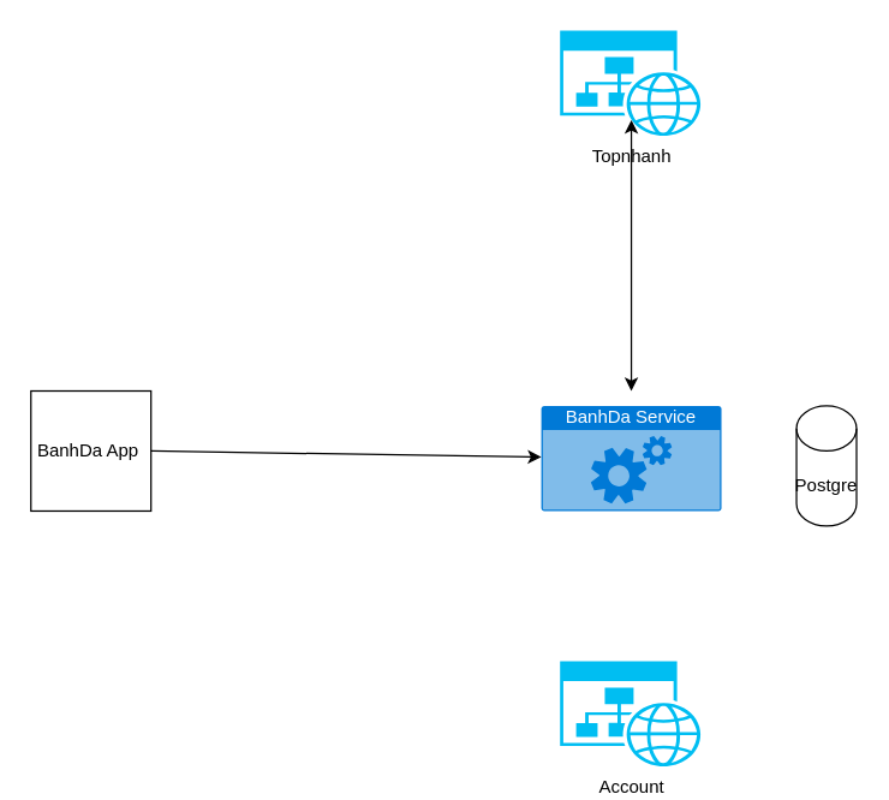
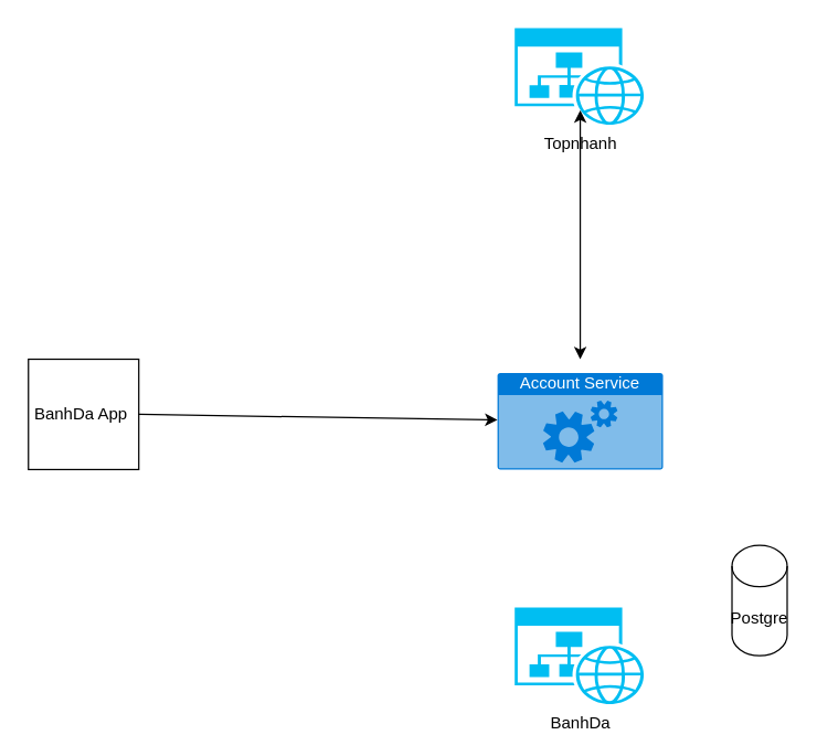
  <mxCell id="0" />
  <mxCell id="1" parent="0" />
- <mxCell id="2" value="Postgre" style="shape=cylinder3;whiteSpace=wrap;html=1;boundedLbl=1;backgroundOutline=1;size=15;" vertex="1" parent="1"><mxGeometry x="530" y="270" width="40" height="80" as="geometry" /></mxCell>
+ <mxCell id="2" value="Postgre" style="shape=cylinder3;whiteSpace=wrap;html=1;boundedLbl=1;backgroundOutline=1;size=15;" vertex="1" parent="1"><mxGeometry x="530" y="395" width="40" height="80" as="geometry" /></mxCell>
  <mxCell id="3" value="BanhDa App&lt;span style=&quot;white-space: pre;&quot;&gt; &lt;/span&gt;" style="whiteSpace=wrap;html=1;aspect=fixed;" vertex="1" parent="1"><mxGeometry x="20" y="260" width="80" height="80" as="geometry" /></mxCell>
- <mxCell id="4" value="BanhDa Service" style="html=1;whiteSpace=wrap;strokeColor=none;fillColor=#0079D6;labelPosition=center;verticalLabelPosition=middle;verticalAlign=top;align=center;fontSize=12;outlineConnect=0;spacingTop=-6;fontColor=#FFFFFF;sketch=0;shape=mxgraph.sitemap.services;" vertex="1" parent="1"><mxGeometry x="360" y="270" width="120" height="70" as="geometry" /></mxCell>
+ <mxCell id="4" value="Account Service" style="html=1;whiteSpace=wrap;strokeColor=none;fillColor=#0079D6;labelPosition=center;verticalLabelPosition=middle;verticalAlign=top;align=center;fontSize=12;outlineConnect=0;spacingTop=-6;fontColor=#FFFFFF;sketch=0;shape=mxgraph.sitemap.services;" vertex="1" parent="1"><mxGeometry x="360" y="270" width="120" height="70" as="geometry" /></mxCell>
  <mxCell id="5" value="" style="endArrow=classic;html=1;rounded=0;exitX=1;exitY=0.5;exitDx=0;exitDy=0;" edge="1" parent="1" source="3" target="4"><mxGeometry width="50" height="50" relative="1" as="geometry"><mxPoint x="270" y="470" as="sourcePoint" /><mxPoint x="320" y="420" as="targetPoint" /></mxGeometry></mxCell>
- <mxCell id="6" value="Account" style="verticalLabelPosition=bottom;html=1;verticalAlign=top;align=center;strokeColor=none;fillColor=#00BEF2;shape=mxgraph.azure.website_generic;pointerEvents=1;" vertex="1" parent="1"><mxGeometry x="372.5" y="440" width="95" height="70" as="geometry" /></mxCell>
+ <mxCell id="6" value="BanhDa" style="verticalLabelPosition=bottom;html=1;verticalAlign=top;align=center;strokeColor=none;fillColor=#00BEF2;shape=mxgraph.azure.website_generic;pointerEvents=1;" vertex="1" parent="1"><mxGeometry x="372.5" y="440" width="95" height="70" as="geometry" /></mxCell>
  <mxCell id="7" value="Topnhanh" style="verticalLabelPosition=bottom;html=1;verticalAlign=top;align=center;strokeColor=none;fillColor=#00BEF2;shape=mxgraph.azure.website_generic;pointerEvents=1;" vertex="1" parent="1"><mxGeometry x="372.5" y="20" width="95" height="70" as="geometry" /></mxCell>
  <mxCell id="8" value="" style="endArrow=classic;startArrow=classic;html=1;rounded=0;entryX=0.5;entryY=0.85;entryDx=0;entryDy=0;entryPerimeter=0;" edge="1" parent="1" target="7"><mxGeometry width="50" height="50" relative="1" as="geometry"><mxPoint x="420" y="260" as="sourcePoint" /><mxPoint x="320" y="420" as="targetPoint" /></mxGeometry></mxCell>
